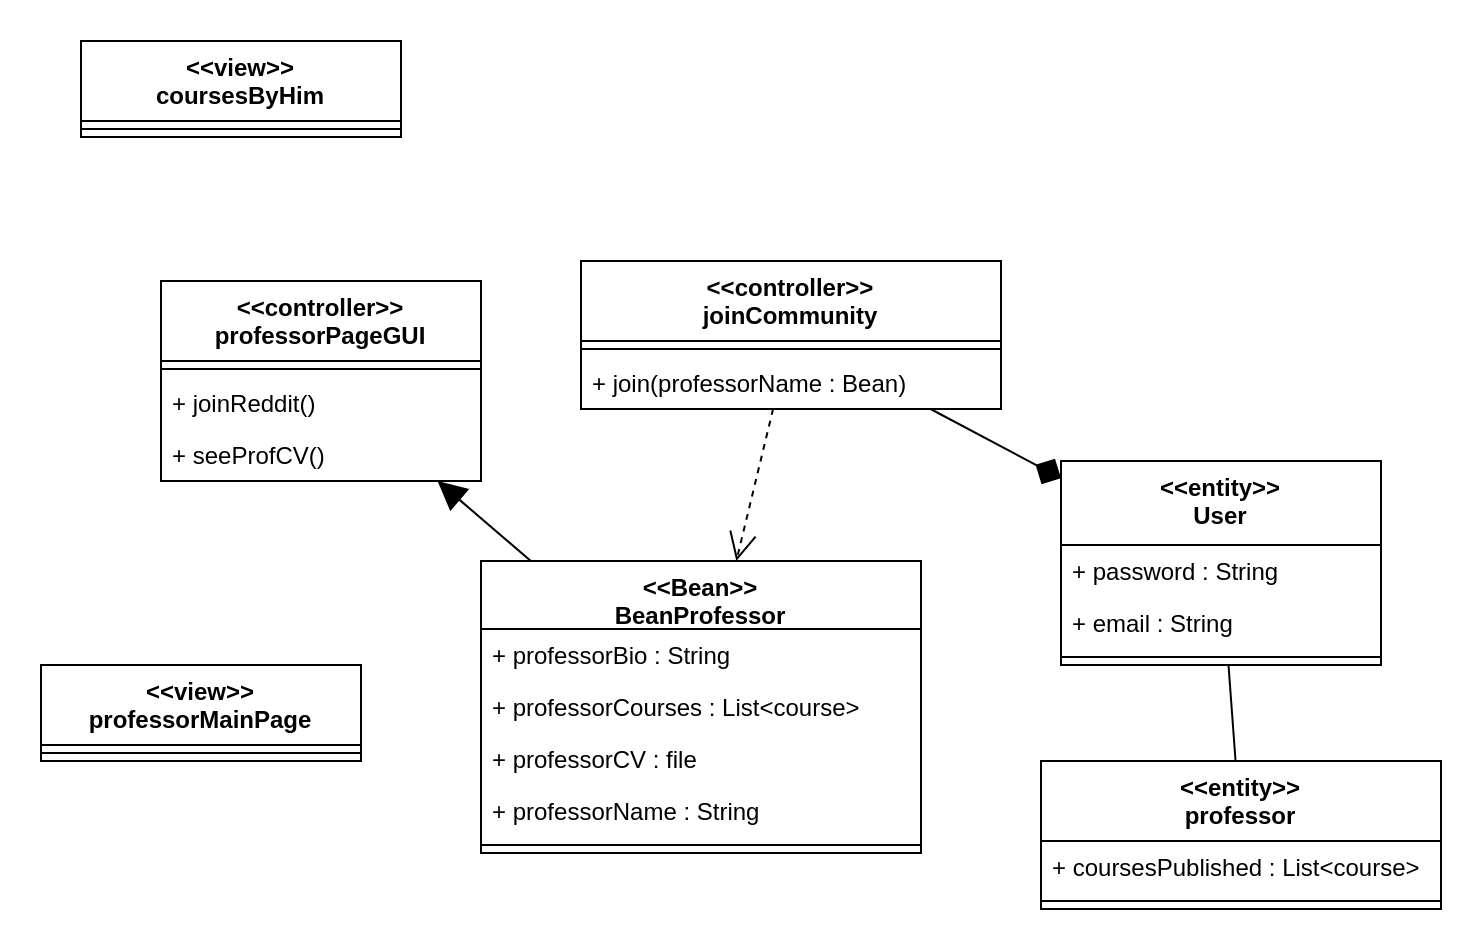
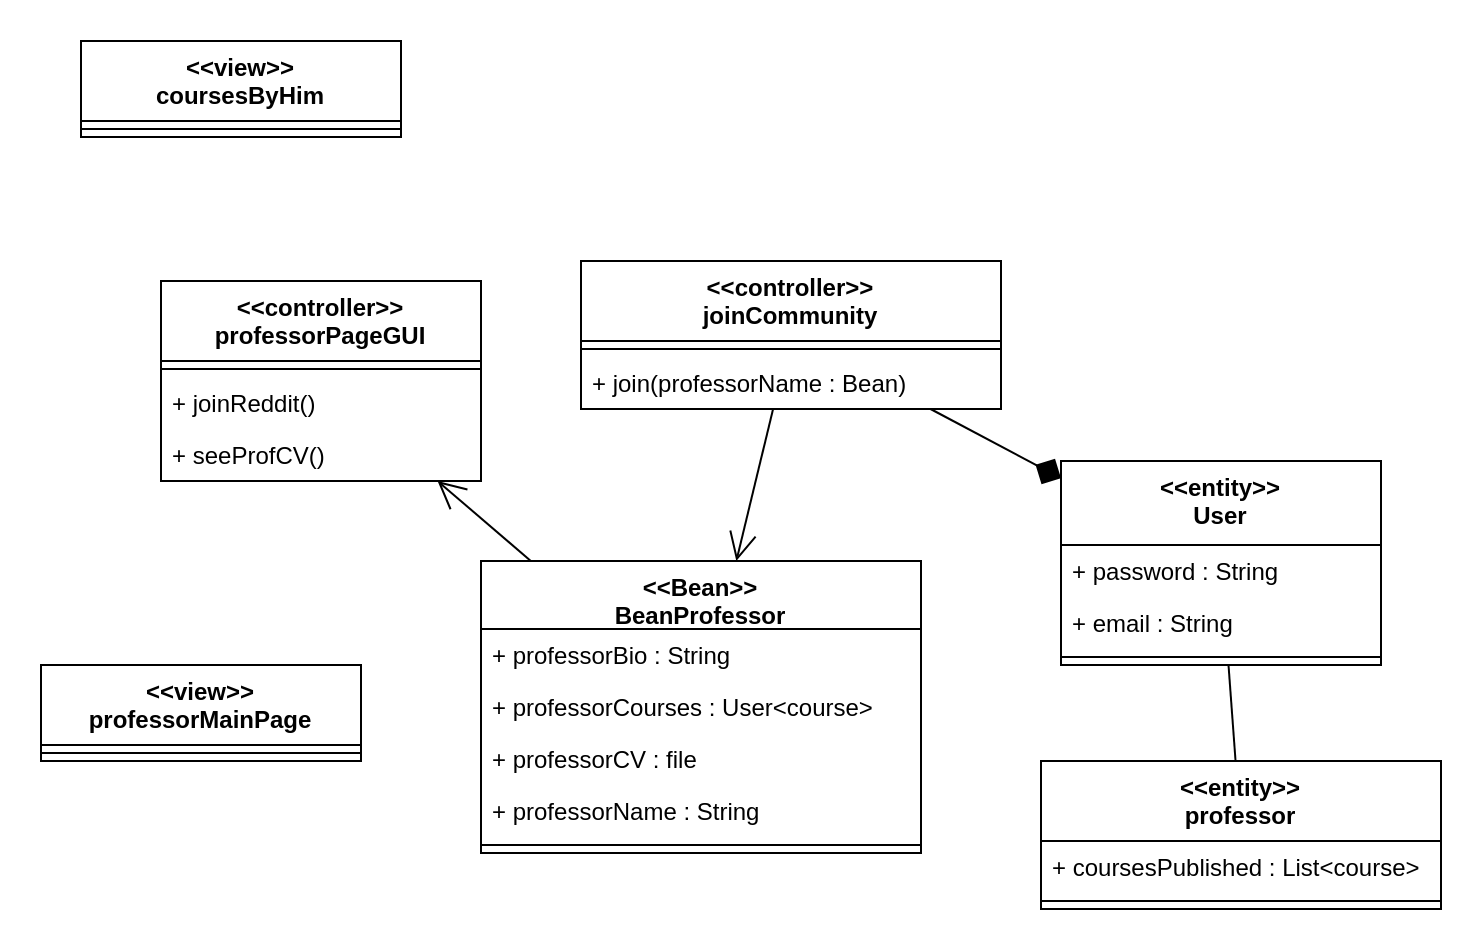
  <mxCell id="0" />
  <mxCell id="1" parent="0" />
  <mxCell id="2" value="&amp;lt;&amp;lt;controller&amp;gt;&amp;gt;&lt;br&gt;joinCommunity" style="swimlane;fontStyle=1;align=center;verticalAlign=top;childLayout=stackLayout;horizontal=1;startSize=40;horizontalStack=0;resizeParent=1;resizeParentMax=0;resizeLast=0;collapsible=1;marginBottom=0;whiteSpace=wrap;html=1;" parent="1" vertex="1"><mxGeometry x="290" y="130" width="210" height="74" as="geometry" /></mxCell>
  <mxCell id="3" value="" style="line;strokeWidth=1;fillColor=none;align=left;verticalAlign=middle;spacingTop=-1;spacingLeft=3;spacingRight=3;rotatable=0;labelPosition=right;points=[];portConstraint=eastwest;strokeColor=inherit;" parent="2" vertex="1"><mxGeometry y="40" width="210" height="8" as="geometry" /></mxCell>
  <mxCell id="4" value="+ join(professorName : Bean)" style="text;strokeColor=none;fillColor=none;align=left;verticalAlign=top;spacingLeft=4;spacingRight=4;overflow=hidden;rotatable=0;points=[[0,0.5],[1,0.5]];portConstraint=eastwest;whiteSpace=wrap;html=1;" parent="2" vertex="1"><mxGeometry y="48" width="210" height="26" as="geometry" /></mxCell>
  <mxCell id="5" value="&amp;lt;&amp;lt;controller&amp;gt;&amp;gt;&lt;br&gt;professorPageGUI" style="swimlane;fontStyle=1;align=center;verticalAlign=top;childLayout=stackLayout;horizontal=1;startSize=40;horizontalStack=0;resizeParent=1;resizeParentMax=0;resizeLast=0;collapsible=1;marginBottom=0;whiteSpace=wrap;html=1;" parent="1" vertex="1"><mxGeometry x="80" y="140" width="160" height="100" as="geometry" /></mxCell>
  <mxCell id="6" value="" style="line;strokeWidth=1;fillColor=none;align=left;verticalAlign=middle;spacingTop=-1;spacingLeft=3;spacingRight=3;rotatable=0;labelPosition=right;points=[];portConstraint=eastwest;strokeColor=inherit;" parent="5" vertex="1"><mxGeometry y="40" width="160" height="8" as="geometry" /></mxCell>
  <mxCell id="7" value="+ joinReddit()" style="text;strokeColor=none;fillColor=none;align=left;verticalAlign=top;spacingLeft=4;spacingRight=4;overflow=hidden;rotatable=0;points=[[0,0.5],[1,0.5]];portConstraint=eastwest;whiteSpace=wrap;html=1;" parent="5" vertex="1"><mxGeometry y="48" width="160" height="26" as="geometry" /></mxCell>
  <mxCell id="8" value="+ seeProfCV()" style="text;strokeColor=none;fillColor=none;align=left;verticalAlign=top;spacingLeft=4;spacingRight=4;overflow=hidden;rotatable=0;points=[[0,0.5],[1,0.5]];portConstraint=eastwest;whiteSpace=wrap;html=1;" parent="5" vertex="1"><mxGeometry y="74" width="160" height="26" as="geometry" /></mxCell>
  <mxCell id="9" value="&amp;lt;&amp;lt;view&amp;gt;&amp;gt;&lt;br&gt;professorMainPage" style="swimlane;fontStyle=1;align=center;verticalAlign=top;childLayout=stackLayout;horizontal=1;startSize=40;horizontalStack=0;resizeParent=1;resizeParentMax=0;resizeLast=0;collapsible=1;marginBottom=0;whiteSpace=wrap;html=1;" parent="1" vertex="1"><mxGeometry x="20" y="332" width="160" height="48" as="geometry" /></mxCell>
  <mxCell id="10" value="" style="line;strokeWidth=1;fillColor=none;align=left;verticalAlign=middle;spacingTop=-1;spacingLeft=3;spacingRight=3;rotatable=0;labelPosition=right;points=[];portConstraint=eastwest;strokeColor=inherit;" parent="9" vertex="1"><mxGeometry y="40" width="160" height="8" as="geometry" /></mxCell>
  <mxCell id="11" value="&amp;lt;&amp;lt;entity&amp;gt;&amp;gt;&lt;br&gt;User" style="swimlane;fontStyle=1;align=center;verticalAlign=top;childLayout=stackLayout;horizontal=1;startSize=42;horizontalStack=0;resizeParent=1;resizeParentMax=0;resizeLast=0;collapsible=1;marginBottom=0;whiteSpace=wrap;html=1;" parent="1" vertex="1"><mxGeometry x="530" y="230" width="160" height="102" as="geometry" /></mxCell>
  <mxCell id="12" value="+ password : String" style="text;strokeColor=none;fillColor=none;align=left;verticalAlign=top;spacingLeft=4;spacingRight=4;overflow=hidden;rotatable=0;points=[[0,0.5],[1,0.5]];portConstraint=eastwest;whiteSpace=wrap;html=1;" parent="11" vertex="1"><mxGeometry y="42" width="160" height="26" as="geometry" /></mxCell>
  <mxCell id="13" value="+ email : String" style="text;strokeColor=none;fillColor=none;align=left;verticalAlign=top;spacingLeft=4;spacingRight=4;overflow=hidden;rotatable=0;points=[[0,0.5],[1,0.5]];portConstraint=eastwest;whiteSpace=wrap;html=1;" parent="11" vertex="1"><mxGeometry y="68" width="160" height="26" as="geometry" /></mxCell>
  <mxCell id="14" value="" style="line;strokeWidth=1;fillColor=none;align=left;verticalAlign=middle;spacingTop=-1;spacingLeft=3;spacingRight=3;rotatable=0;labelPosition=right;points=[];portConstraint=eastwest;strokeColor=inherit;" parent="11" vertex="1"><mxGeometry y="94" width="160" height="8" as="geometry" /></mxCell>
  <mxCell id="15" value="&amp;lt;&amp;lt;entity&amp;gt;&amp;gt;&lt;br&gt;professor" style="swimlane;fontStyle=1;align=center;verticalAlign=top;childLayout=stackLayout;horizontal=1;startSize=40;horizontalStack=0;resizeParent=1;resizeParentMax=0;resizeLast=0;collapsible=1;marginBottom=0;whiteSpace=wrap;html=1;" parent="1" vertex="1"><mxGeometry x="520" y="380" width="200" height="74" as="geometry" /></mxCell>
  <mxCell id="16" value="+ coursesPublished : List&amp;lt;course&amp;gt;" style="text;strokeColor=none;fillColor=none;align=left;verticalAlign=top;spacingLeft=4;spacingRight=4;overflow=hidden;rotatable=0;points=[[0,0.5],[1,0.5]];portConstraint=eastwest;whiteSpace=wrap;html=1;" parent="15" vertex="1"><mxGeometry y="40" width="200" height="26" as="geometry" /></mxCell>
  <mxCell id="17" value="" style="line;strokeWidth=1;fillColor=none;align=left;verticalAlign=middle;spacingTop=-1;spacingLeft=3;spacingRight=3;rotatable=0;labelPosition=right;points=[];portConstraint=eastwest;strokeColor=inherit;" parent="15" vertex="1"><mxGeometry y="66" width="200" height="8" as="geometry" /></mxCell>
  <mxCell id="18" value="" style="endArrow=none;endSize=16;endFill=0;html=1;rounded=0;" parent="1" source="15" target="11" edge="1"><mxGeometry width="160" relative="1" as="geometry"><mxPoint x="495" y="380" as="sourcePoint" /><mxPoint x="549" y="312" as="targetPoint" /></mxGeometry></mxCell>
  <mxCell id="19" value="" style="endArrow=diamond;endFill=1;endSize=12;html=1;rounded=0;" parent="1" source="2" target="11" edge="1"><mxGeometry width="160" relative="1" as="geometry"><mxPoint x="600" y="160" as="sourcePoint" /><mxPoint x="760" y="160" as="targetPoint" /></mxGeometry></mxCell>
  <mxCell id="20" value="&amp;lt;&amp;lt;Bean&amp;gt;&amp;gt;&lt;br&gt;BeanProfessor" style="swimlane;fontStyle=1;align=center;verticalAlign=top;childLayout=stackLayout;horizontal=1;startSize=34;horizontalStack=0;resizeParent=1;resizeParentMax=0;resizeLast=0;collapsible=1;marginBottom=0;whiteSpace=wrap;html=1;" parent="1" vertex="1"><mxGeometry x="240" y="280" width="220" height="146" as="geometry" /></mxCell>
  <mxCell id="21" value="+ professorBio : String" style="text;strokeColor=none;fillColor=none;align=left;verticalAlign=top;spacingLeft=4;spacingRight=4;overflow=hidden;rotatable=0;points=[[0,0.5],[1,0.5]];portConstraint=eastwest;whiteSpace=wrap;html=1;" parent="20" vertex="1"><mxGeometry y="34" width="220" height="26" as="geometry" /></mxCell>
- <mxCell id="22" value="+ professorCourses : List&amp;lt;course&amp;gt;" style="text;strokeColor=none;fillColor=none;align=left;verticalAlign=top;spacingLeft=4;spacingRight=4;overflow=hidden;rotatable=0;points=[[0,0.5],[1,0.5]];portConstraint=eastwest;whiteSpace=wrap;html=1;" parent="20" vertex="1"><mxGeometry y="60" width="220" height="26" as="geometry" /></mxCell>
+ <mxCell id="22" value="+ professorCourses : User&amp;lt;course&amp;gt;" style="text;strokeColor=none;fillColor=none;align=left;verticalAlign=top;spacingLeft=4;spacingRight=4;overflow=hidden;rotatable=0;points=[[0,0.5],[1,0.5]];portConstraint=eastwest;whiteSpace=wrap;html=1;" parent="20" vertex="1"><mxGeometry y="60" width="220" height="26" as="geometry" /></mxCell>
  <mxCell id="23" value="+ professorCV : file" style="text;strokeColor=none;fillColor=none;align=left;verticalAlign=top;spacingLeft=4;spacingRight=4;overflow=hidden;rotatable=0;points=[[0,0.5],[1,0.5]];portConstraint=eastwest;whiteSpace=wrap;html=1;" parent="20" vertex="1"><mxGeometry y="86" width="220" height="26" as="geometry" /></mxCell>
  <mxCell id="24" value="+ professorName : String" style="text;strokeColor=none;fillColor=none;align=left;verticalAlign=top;spacingLeft=4;spacingRight=4;overflow=hidden;rotatable=0;points=[[0,0.5],[1,0.5]];portConstraint=eastwest;whiteSpace=wrap;html=1;" parent="20" vertex="1"><mxGeometry y="112" width="220" height="26" as="geometry" /></mxCell>
  <mxCell id="25" value="" style="line;strokeWidth=1;fillColor=none;align=left;verticalAlign=middle;spacingTop=-1;spacingLeft=3;spacingRight=3;rotatable=0;labelPosition=right;points=[];portConstraint=eastwest;strokeColor=inherit;" parent="20" vertex="1"><mxGeometry y="138" width="220" height="8" as="geometry" /></mxCell>
- <mxCell id="26" value="" style="endArrow=open;endFill=1;endSize=12;html=1;rounded=0;dashed=1;" parent="1" source="2" target="20" edge="1"><mxGeometry width="160" relative="1" as="geometry"><mxPoint x="142" y="250" as="sourcePoint" /><mxPoint x="103" y="320" as="targetPoint" /></mxGeometry></mxCell>
- <mxCell id="27" value="" style="endArrow=block;endFill=1;endSize=12;html=1;rounded=0;" parent="1" source="20" target="5" edge="1"><mxGeometry width="160" relative="1" as="geometry"><mxPoint x="433" y="184" as="sourcePoint" /><mxPoint x="376" y="356" as="targetPoint" /></mxGeometry></mxCell>
+ <mxCell id="26" value="" style="endArrow=open;endFill=1;endSize=12;html=1;rounded=0;" parent="1" source="2" target="20" edge="1"><mxGeometry width="160" relative="1" as="geometry"><mxPoint x="142" y="250" as="sourcePoint" /><mxPoint x="103" y="320" as="targetPoint" /></mxGeometry></mxCell>
+ <mxCell id="27" value="" style="endArrow=open;endFill=1;endSize=12;html=1;rounded=0;" parent="1" source="20" target="5" edge="1"><mxGeometry width="160" relative="1" as="geometry"><mxPoint x="433" y="184" as="sourcePoint" /><mxPoint x="376" y="356" as="targetPoint" /></mxGeometry></mxCell>
  <mxCell id="28" value="&amp;lt;&amp;lt;view&amp;gt;&amp;gt;&lt;br&gt;coursesByHim" style="swimlane;fontStyle=1;align=center;verticalAlign=top;childLayout=stackLayout;horizontal=1;startSize=40;horizontalStack=0;resizeParent=1;resizeParentMax=0;resizeLast=0;collapsible=1;marginBottom=0;whiteSpace=wrap;html=1;" vertex="1" parent="1"><mxGeometry x="40" y="20" width="160" height="48" as="geometry" /></mxCell>
  <mxCell id="29" value="" style="line;strokeWidth=1;fillColor=none;align=left;verticalAlign=middle;spacingTop=-1;spacingLeft=3;spacingRight=3;rotatable=0;labelPosition=right;points=[];portConstraint=eastwest;strokeColor=inherit;" vertex="1" parent="28"><mxGeometry y="40" width="160" height="8" as="geometry" /></mxCell>
